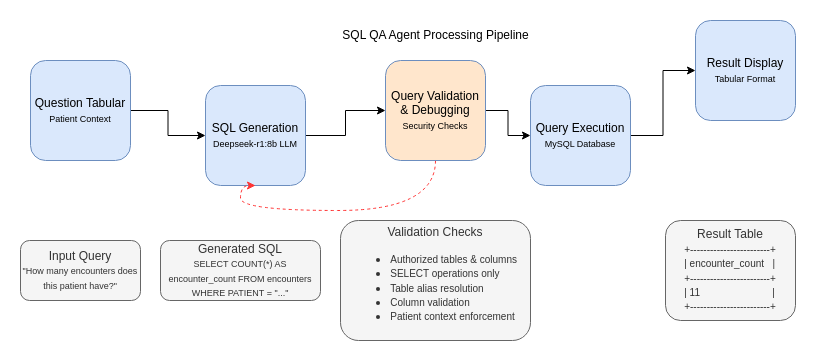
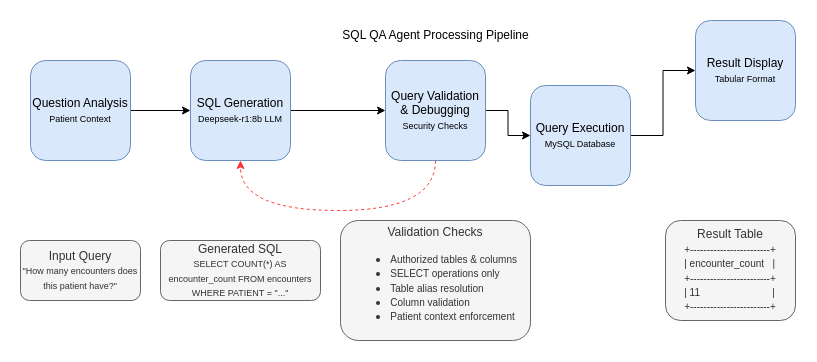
  <mxCell id="0" />
  <mxCell id="1" parent="0" />
  <mxCell id="2" value="SQL QA Agent Processing Pipeline" style="text;html=1;align=center;verticalAlign=middle;resizable=0;points=[];autosize=1;strokeColor=none;fillColor=none;" vertex="1" parent="1"><mxGeometry x="330" y="20" width="210" height="30" as="geometry" /></mxCell>
  <mxCell id="3" style="edgeStyle=orthogonalEdgeStyle;rounded=0;orthogonalLoop=1;jettySize=auto;html=1;exitX=1;exitY=0.5;exitDx=0;exitDy=0;entryX=0;entryY=0.5;entryDx=0;entryDy=0;fillColor=#dae8fc;strokeColor=#000000;" edge="1" parent="1" source="4" target="6"><mxGeometry relative="1" as="geometry" /></mxCell>
- <mxCell id="4" value="Question Tabular&lt;br&gt;&lt;font style=&quot;font-size: 9px;&quot;&gt;Patient Context&lt;/font&gt;" style="rounded=1;whiteSpace=wrap;html=1;fillColor=#dae8fc;strokeColor=#6c8ebf;" vertex="1" parent="1"><mxGeometry x="30" y="60" width="100" height="100" as="geometry" /></mxCell>
+ <mxCell id="4" value="Question Analysis&lt;br&gt;&lt;font style=&quot;font-size: 9px;&quot;&gt;Patient Context&lt;/font&gt;" style="rounded=1;whiteSpace=wrap;html=1;fillColor=#dae8fc;strokeColor=#6c8ebf;" vertex="1" parent="1"><mxGeometry x="30" y="60" width="100" height="100" as="geometry" /></mxCell>
  <mxCell id="5" style="edgeStyle=orthogonalEdgeStyle;rounded=0;orthogonalLoop=1;jettySize=auto;html=1;entryX=0;entryY=0.5;entryDx=0;entryDy=0;fillColor=#dae8fc;strokeColor=#000000;" edge="1" parent="1" source="6" target="9"><mxGeometry relative="1" as="geometry" /></mxCell>
- <mxCell id="6" value="SQL Generation&lt;br&gt;&lt;font style=&quot;font-size: 9px;&quot;&gt;Deepseek-r1:8b LLM&lt;/font&gt;" style="rounded=1;whiteSpace=wrap;html=1;fillColor=#dae8fc;strokeColor=#6c8ebf;" vertex="1" parent="1"><mxGeometry x="205" y="85" width="100" height="100" as="geometry" /></mxCell>
+ <mxCell id="6" value="SQL Generation&lt;br&gt;&lt;font style=&quot;font-size: 9px;&quot;&gt;Deepseek-r1:8b LLM&lt;/font&gt;" style="rounded=1;whiteSpace=wrap;html=1;fillColor=#dae8fc;strokeColor=#6c8ebf;" vertex="1" parent="1"><mxGeometry x="190" y="60" width="100" height="100" as="geometry" /></mxCell>
  <mxCell id="7" style="edgeStyle=orthogonalEdgeStyle;rounded=0;orthogonalLoop=1;jettySize=auto;html=1;fillColor=#dae8fc;strokeColor=#000000;" edge="1" parent="1" source="9" target="11"><mxGeometry relative="1" as="geometry" /></mxCell>
  <mxCell id="8" style="edgeStyle=orthogonalEdgeStyle;rounded=0;orthogonalLoop=1;jettySize=auto;html=1;entryX=0.5;entryY=1;entryDx=0;entryDy=0;exitX=0.5;exitY=1;exitDx=0;exitDy=0;curved=1;dashed=1;strokeColor=#FF3333;" edge="1" parent="1" source="9" target="6"><mxGeometry relative="1" as="geometry"><Array as="points"><mxPoint x="435" y="210" /><mxPoint x="240" y="210" /></Array></mxGeometry></mxCell>
- <mxCell id="9" value="Query Validation&lt;br&gt;&amp;amp; Debugging&lt;br&gt;&lt;font style=&quot;font-size: 9px;&quot;&gt;Security Checks&lt;/font&gt;" style="rounded=1;whiteSpace=wrap;html=1;fillColor=#ffe6cc;strokeColor=#6c8ebf;" vertex="1" parent="1"><mxGeometry x="385" y="60" width="100" height="100" as="geometry" /></mxCell>
+ <mxCell id="9" value="Query Validation&lt;br&gt;&amp;amp; Debugging&lt;br&gt;&lt;font style=&quot;font-size: 9px;&quot;&gt;Security Checks&lt;/font&gt;" style="rounded=1;whiteSpace=wrap;html=1;fillColor=#dae8fc;strokeColor=#6c8ebf;" vertex="1" parent="1"><mxGeometry x="385" y="60" width="100" height="100" as="geometry" /></mxCell>
  <mxCell id="10" style="edgeStyle=orthogonalEdgeStyle;rounded=0;orthogonalLoop=1;jettySize=auto;html=1;entryX=0;entryY=0.5;entryDx=0;entryDy=0;fillColor=#dae8fc;strokeColor=#000000;" edge="1" parent="1" source="11" target="12"><mxGeometry relative="1" as="geometry" /></mxCell>
  <mxCell id="11" value="Query Execution&lt;br&gt;&lt;font style=&quot;font-size: 9px;&quot;&gt;MySQL Database&lt;/font&gt;" style="rounded=1;whiteSpace=wrap;html=1;fillColor=#dae8fc;strokeColor=#6c8ebf;" vertex="1" parent="1"><mxGeometry x="530" y="85" width="100" height="100" as="geometry" /></mxCell>
  <mxCell id="12" value="Result Display&lt;br&gt;&lt;font style=&quot;font-size: 9px;&quot;&gt;Tabular Format&lt;/font&gt;" style="rounded=1;whiteSpace=wrap;html=1;fillColor=#dae8fc;strokeColor=#6c8ebf;" vertex="1" parent="1"><mxGeometry x="695" y="20" width="100" height="100" as="geometry" /></mxCell>
  <mxCell id="13" value="Input Query&lt;br&gt;&lt;font style=&quot;font-size: 9px;&quot;&gt;&quot;How many encounters does this patient have?&quot;&lt;/font&gt;" style="rounded=1;whiteSpace=wrap;html=1;fillColor=#f5f5f5;fontColor=#333333;strokeColor=#666666;" vertex="1" parent="1"><mxGeometry x="20" y="240" width="120" height="60" as="geometry" /></mxCell>
  <mxCell id="14" value="Generated SQL&lt;br&gt;&lt;font style=&quot;font-size: 9px;&quot;&gt;SELECT COUNT(*) AS encounter_count FROM encounters WHERE PATIENT = &quot;...&quot;&lt;/font&gt;" style="rounded=1;whiteSpace=wrap;html=1;fillColor=#f5f5f5;fontColor=#333333;strokeColor=#666666;" vertex="1" parent="1"><mxGeometry x="160" y="240" width="160" height="60" as="geometry" /></mxCell>
  <mxCell id="15" value="Validation Checks&lt;br&gt;&lt;ul&gt;&lt;li style=&quot;text-align: left;&quot;&gt;&lt;font size=&quot;1&quot;&gt;Authorized tables &amp;amp; columns&amp;nbsp;&lt;/font&gt;&lt;/li&gt;&lt;li style=&quot;text-align: left;&quot;&gt;&lt;font size=&quot;1&quot;&gt;SELECT operations only&lt;/font&gt;&lt;/li&gt;&lt;li style=&quot;text-align: left;&quot;&gt;&lt;font size=&quot;1&quot;&gt;Table alias resolution&lt;/font&gt;&lt;/li&gt;&lt;li style=&quot;text-align: left;&quot;&gt;&lt;font size=&quot;1&quot;&gt;Column validation&lt;/font&gt;&lt;/li&gt;&lt;li style=&quot;text-align: left;&quot;&gt;&lt;font size=&quot;1&quot;&gt;Patient context enforcement&lt;/font&gt;&lt;/li&gt;&lt;/ul&gt;" style="rounded=1;whiteSpace=wrap;html=1;fillColor=#f5f5f5;fontColor=#333333;strokeColor=#666666;" vertex="1" parent="1"><mxGeometry x="340" y="220" width="190" height="120" as="geometry" /></mxCell>
  <mxCell id="16" value="Result Table&lt;br&gt;&lt;div style=&quot;text-align: left;&quot;&gt;&lt;font size=&quot;1&quot;&gt;+------------------------+&lt;/font&gt;&lt;/div&gt;&lt;div style=&quot;text-align: left;&quot;&gt;&lt;font size=&quot;1&quot;&gt;| encounter_count&amp;nbsp; &amp;nbsp;|&lt;/font&gt;&lt;/div&gt;&lt;div style=&quot;text-align: left;&quot;&gt;&lt;font size=&quot;1&quot;&gt;+------------------------+&lt;/font&gt;&lt;/div&gt;&lt;div style=&quot;text-align: left;&quot;&gt;&lt;font size=&quot;1&quot;&gt;| 11&amp;nbsp; &amp;nbsp; &amp;nbsp; &amp;nbsp; &amp;nbsp; &amp;nbsp; &amp;nbsp; &amp;nbsp; &amp;nbsp; &amp;nbsp; &amp;nbsp; &amp;nbsp; &amp;nbsp; |&lt;/font&gt;&lt;/div&gt;&lt;div style=&quot;text-align: left;&quot;&gt;&lt;font size=&quot;1&quot;&gt;+------------------------+&lt;/font&gt;&lt;/div&gt;" style="rounded=1;whiteSpace=wrap;html=1;fillColor=#f5f5f5;fontColor=#333333;strokeColor=#666666;" vertex="1" parent="1"><mxGeometry x="665" y="220" width="130" height="100" as="geometry" /></mxCell>
